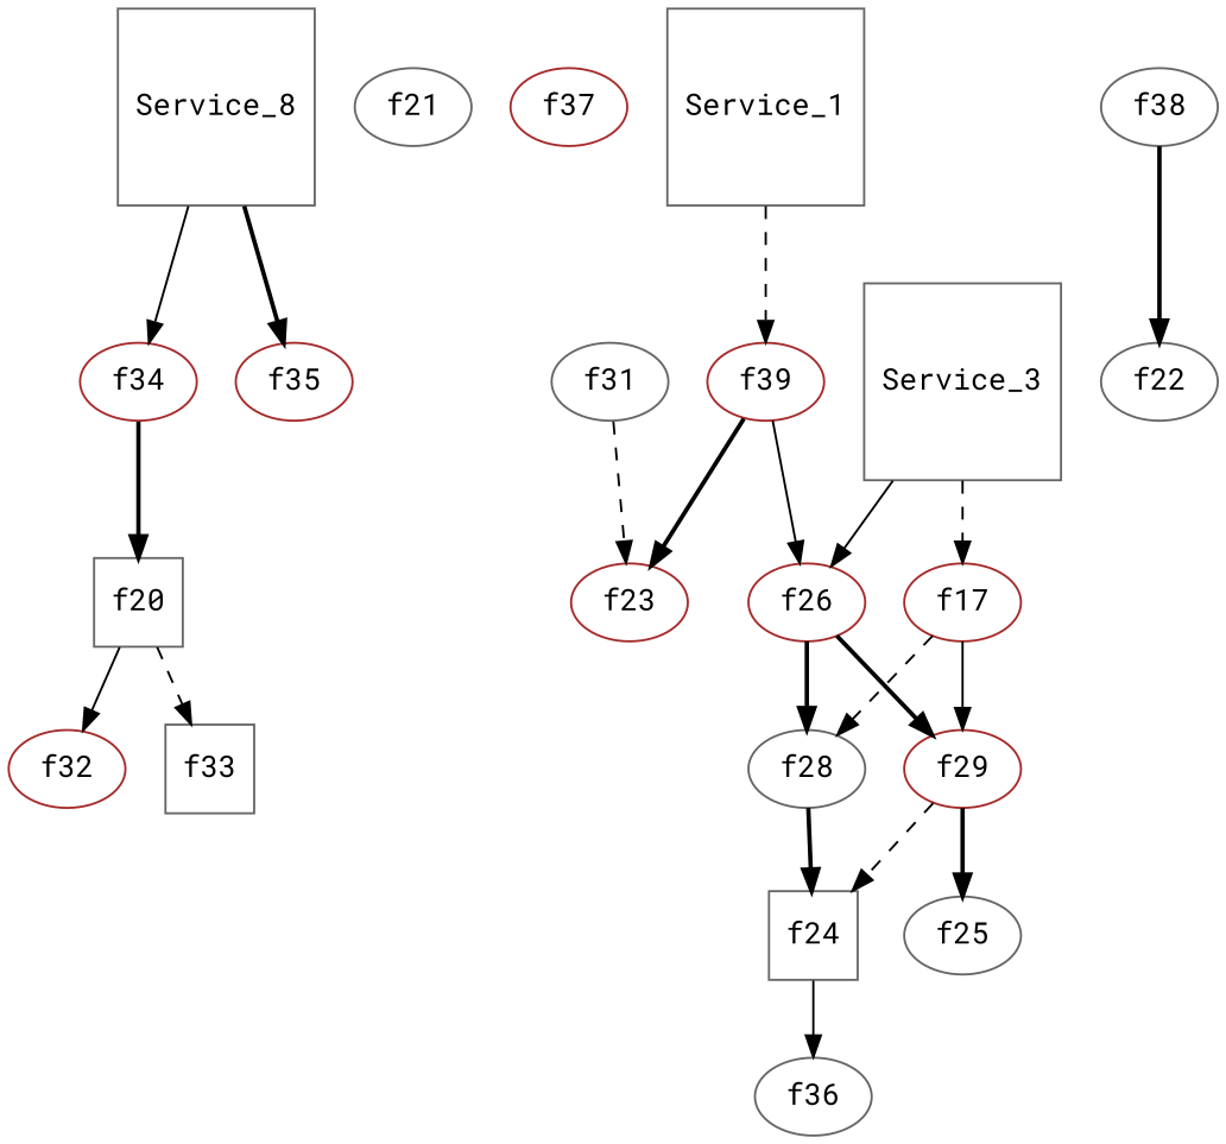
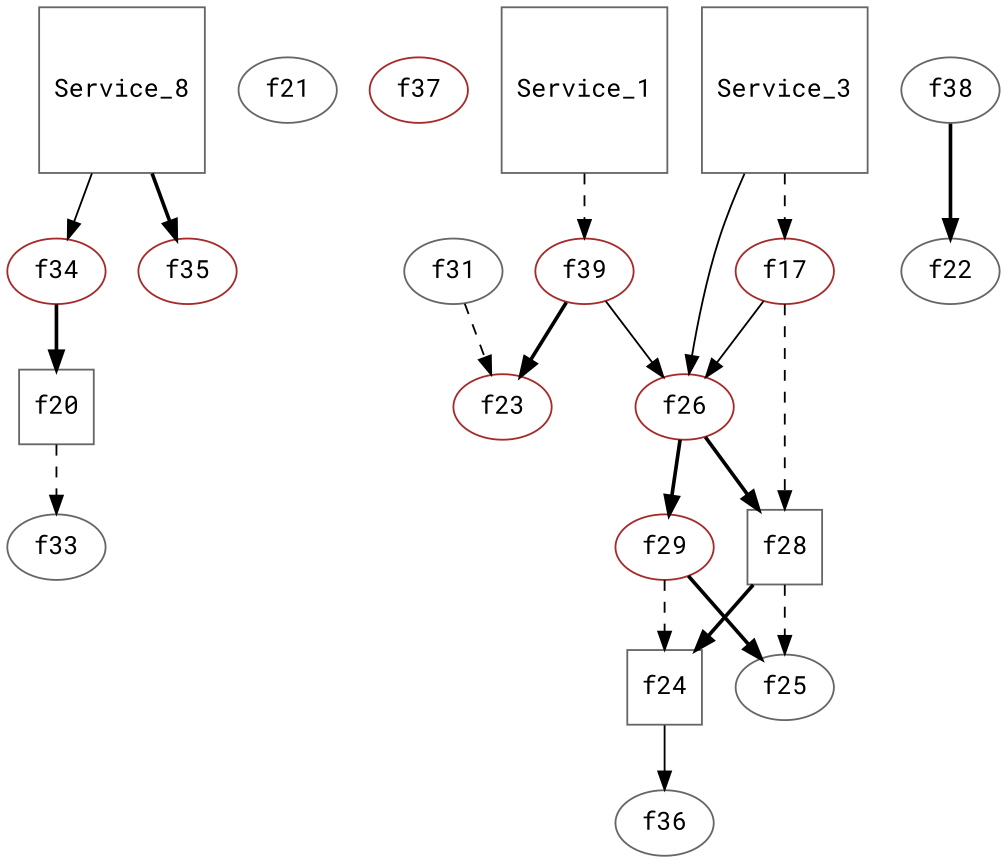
  digraph {
    fontname="Roboto Mono"
    node [color=gray40 fontname="Roboto Mono"]
    edge [fontname="Roboto Mono" style=bold]
    f20 [shape=square]
-   f32 [color=brown]
-   f33 [shape=square]
+   f33
    f21
    f37 [color=brown]
    f23 [color=brown]
    f31
    f38
    f22
    f39 [color=brown]
    f26 [color=brown]
    f34 [color=brown]
-   f28
+   f28 [shape=square]
    f29 [color=brown]
    f24 [shape=square]
    f25
    n17 [color=brown label=f17]
    f36
    Service_1 [shape=square]
    n20 [label=Service_8 shape=square]
    f35 [color=brown]
    Service_3 [shape=square]
-   f20 -> f32 [style=solid]
    f20 -> f33 [style=dashed]
    f31 -> f23 [style=dashed]
    f38 -> f22
    f39 -> f23
    f39 -> f26 [style=solid]
    f26 -> f28
    f26 -> f29
    f34 -> f20
    f28 -> f24
+   f28 -> f25 [style=dashed]
    f29 -> f24 [style=dashed]
    f29 -> f25
    f24 -> f36 [style=solid]
    n17 -> f28 [style=dashed]
-   n17 -> f29 [style=solid]
+   n17 -> f26 [style=solid]
    Service_1 -> f39 [style=dashed]
    n20 -> f34 [style=solid]
    n20 -> f35
    Service_3 -> f26 [style=solid]
    Service_3 -> n17 [style=dashed]
  }
